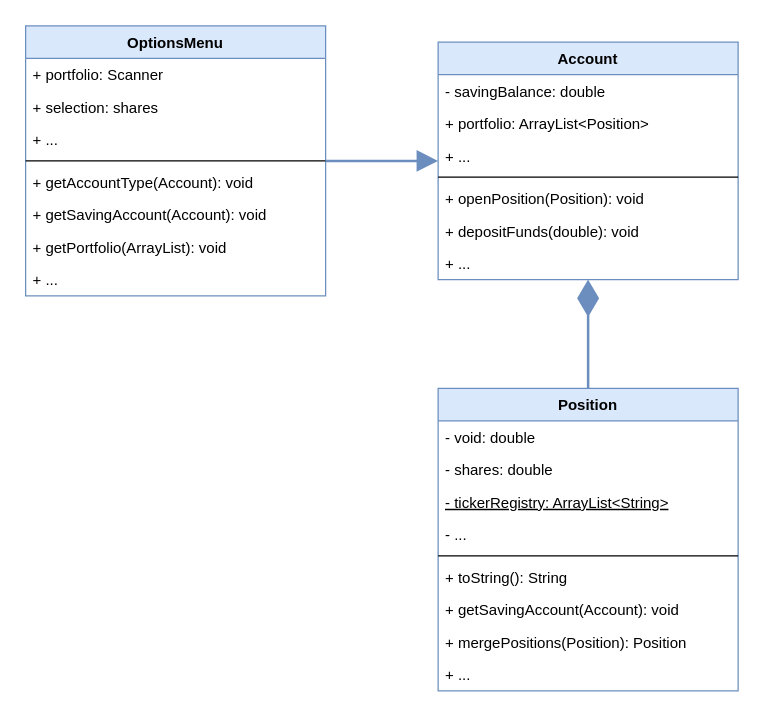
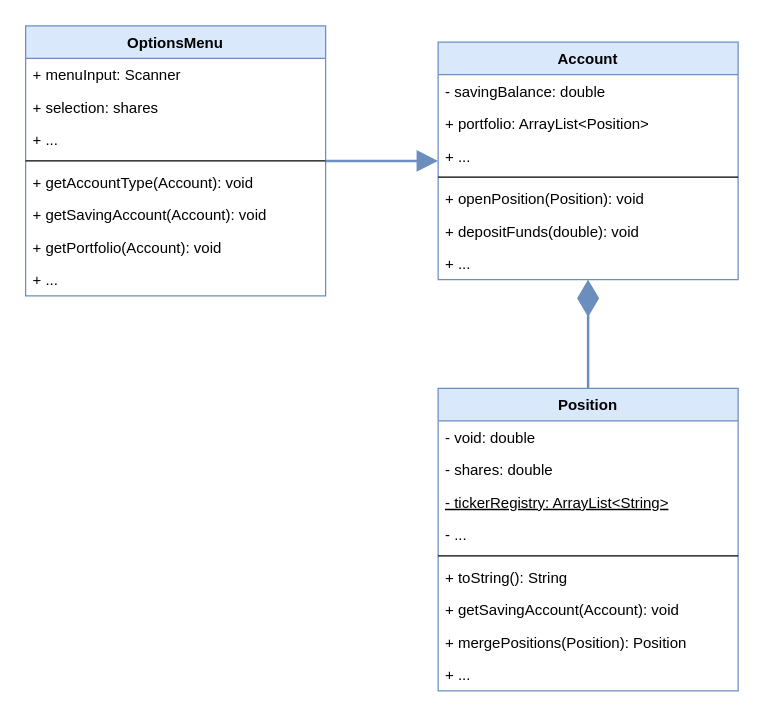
  <mxCell id="0" />
  <mxCell id="1" parent="0" />
  <mxCell id="2" value="OptionsMenu" style="swimlane;fontStyle=1;align=center;verticalAlign=top;childLayout=stackLayout;horizontal=1;startSize=26;horizontalStack=0;resizeParent=1;resizeParentMax=0;resizeLast=0;collapsible=1;marginBottom=0;fillColor=#dae8fc;strokeColor=#6c8ebf;" parent="1" vertex="1"><mxGeometry x="20" y="20" width="240" height="216" as="geometry" /></mxCell>
- <mxCell id="3" value="+ portfolio: Scanner" style="text;strokeColor=none;fillColor=none;align=left;verticalAlign=top;spacingLeft=4;spacingRight=4;overflow=hidden;rotatable=0;points=[[0,0.5],[1,0.5]];portConstraint=eastwest;" parent="2" vertex="1"><mxGeometry y="26" width="240" height="26" as="geometry" /></mxCell>
+ <mxCell id="3" value="+ menuInput: Scanner" style="text;strokeColor=none;fillColor=none;align=left;verticalAlign=top;spacingLeft=4;spacingRight=4;overflow=hidden;rotatable=0;points=[[0,0.5],[1,0.5]];portConstraint=eastwest;" parent="2" vertex="1"><mxGeometry y="26" width="240" height="26" as="geometry" /></mxCell>
  <mxCell id="4" value="+ selection: shares" style="text;strokeColor=none;fillColor=none;align=left;verticalAlign=top;spacingLeft=4;spacingRight=4;overflow=hidden;rotatable=0;points=[[0,0.5],[1,0.5]];portConstraint=eastwest;" parent="2" vertex="1"><mxGeometry y="52" width="240" height="26" as="geometry" /></mxCell>
  <mxCell id="5" value="+ ..." style="text;strokeColor=none;fillColor=none;align=left;verticalAlign=top;spacingLeft=4;spacingRight=4;overflow=hidden;rotatable=0;points=[[0,0.5],[1,0.5]];portConstraint=eastwest;" parent="2" vertex="1"><mxGeometry y="78" width="240" height="26" as="geometry" /></mxCell>
  <mxCell id="6" value="" style="line;strokeWidth=1;fillColor=none;align=left;verticalAlign=middle;spacingTop=-1;spacingLeft=3;spacingRight=3;rotatable=0;labelPosition=right;points=[];portConstraint=eastwest;" parent="2" vertex="1"><mxGeometry y="104" width="240" height="8" as="geometry" /></mxCell>
  <mxCell id="7" value="+ getAccountType(Account): void" style="text;strokeColor=none;fillColor=none;align=left;verticalAlign=top;spacingLeft=4;spacingRight=4;overflow=hidden;rotatable=0;points=[[0,0.5],[1,0.5]];portConstraint=eastwest;" parent="2" vertex="1"><mxGeometry y="112" width="240" height="26" as="geometry" /></mxCell>
  <mxCell id="8" value="+ getSavingAccount(Account): void" style="text;strokeColor=none;fillColor=none;align=left;verticalAlign=top;spacingLeft=4;spacingRight=4;overflow=hidden;rotatable=0;points=[[0,0.5],[1,0.5]];portConstraint=eastwest;" parent="2" vertex="1"><mxGeometry y="138" width="240" height="26" as="geometry" /></mxCell>
- <mxCell id="9" value="+ getPortfolio(ArrayList): void" style="text;strokeColor=none;fillColor=none;align=left;verticalAlign=top;spacingLeft=4;spacingRight=4;overflow=hidden;rotatable=0;points=[[0,0.5],[1,0.5]];portConstraint=eastwest;" parent="2" vertex="1"><mxGeometry y="164" width="240" height="26" as="geometry" /></mxCell>
+ <mxCell id="9" value="+ getPortfolio(Account): void" style="text;strokeColor=none;fillColor=none;align=left;verticalAlign=top;spacingLeft=4;spacingRight=4;overflow=hidden;rotatable=0;points=[[0,0.5],[1,0.5]];portConstraint=eastwest;" parent="2" vertex="1"><mxGeometry y="164" width="240" height="26" as="geometry" /></mxCell>
  <mxCell id="10" value="+ ..." style="text;strokeColor=none;fillColor=none;align=left;verticalAlign=top;spacingLeft=4;spacingRight=4;overflow=hidden;rotatable=0;points=[[0,0.5],[1,0.5]];portConstraint=eastwest;" parent="2" vertex="1"><mxGeometry y="190" width="240" height="26" as="geometry" /></mxCell>
  <mxCell id="11" value="Account" style="swimlane;fontStyle=1;align=center;verticalAlign=top;childLayout=stackLayout;horizontal=1;startSize=26;horizontalStack=0;resizeParent=1;resizeParentMax=0;resizeLast=0;collapsible=1;marginBottom=0;fillColor=#dae8fc;strokeColor=#6c8ebf;" parent="1" vertex="1"><mxGeometry x="350" y="33" width="240" height="190" as="geometry" /></mxCell>
  <mxCell id="12" value="- savingBalance: double" style="text;strokeColor=none;fillColor=none;align=left;verticalAlign=top;spacingLeft=4;spacingRight=4;overflow=hidden;rotatable=0;points=[[0,0.5],[1,0.5]];portConstraint=eastwest;" parent="11" vertex="1"><mxGeometry y="26" width="240" height="26" as="geometry" /></mxCell>
  <mxCell id="13" value="+ portfolio: ArrayList&lt;Position&gt;" style="text;strokeColor=none;fillColor=none;align=left;verticalAlign=top;spacingLeft=4;spacingRight=4;overflow=hidden;rotatable=0;points=[[0,0.5],[1,0.5]];portConstraint=eastwest;" parent="11" vertex="1"><mxGeometry y="52" width="240" height="26" as="geometry" /></mxCell>
  <mxCell id="14" value="+ ..." style="text;strokeColor=none;fillColor=none;align=left;verticalAlign=top;spacingLeft=4;spacingRight=4;overflow=hidden;rotatable=0;points=[[0,0.5],[1,0.5]];portConstraint=eastwest;" parent="11" vertex="1"><mxGeometry y="78" width="240" height="26" as="geometry" /></mxCell>
  <mxCell id="15" value="" style="line;strokeWidth=1;fillColor=none;align=left;verticalAlign=middle;spacingTop=-1;spacingLeft=3;spacingRight=3;rotatable=0;labelPosition=right;points=[];portConstraint=eastwest;" parent="11" vertex="1"><mxGeometry y="104" width="240" height="8" as="geometry" /></mxCell>
  <mxCell id="16" value="+ openPosition(Position): void" style="text;strokeColor=none;fillColor=none;align=left;verticalAlign=top;spacingLeft=4;spacingRight=4;overflow=hidden;rotatable=0;points=[[0,0.5],[1,0.5]];portConstraint=eastwest;" parent="11" vertex="1"><mxGeometry y="112" width="240" height="26" as="geometry" /></mxCell>
  <mxCell id="17" value="+ depositFunds(double): void" style="text;strokeColor=none;fillColor=none;align=left;verticalAlign=top;spacingLeft=4;spacingRight=4;overflow=hidden;rotatable=0;points=[[0,0.5],[1,0.5]];portConstraint=eastwest;" parent="11" vertex="1"><mxGeometry y="138" width="240" height="26" as="geometry" /></mxCell>
  <mxCell id="18" value="+ ..." style="text;strokeColor=none;fillColor=none;align=left;verticalAlign=top;spacingLeft=4;spacingRight=4;overflow=hidden;rotatable=0;points=[[0,0.5],[1,0.5]];portConstraint=eastwest;" parent="11" vertex="1"><mxGeometry y="164" width="240" height="26" as="geometry" /></mxCell>
  <mxCell id="19" value="Position" style="swimlane;fontStyle=1;align=center;verticalAlign=top;childLayout=stackLayout;horizontal=1;startSize=26;horizontalStack=0;resizeParent=1;resizeParentMax=0;resizeLast=0;collapsible=1;marginBottom=0;fillColor=#dae8fc;strokeColor=#6c8ebf;" parent="1" vertex="1"><mxGeometry x="350" y="310" width="240" height="242" as="geometry" /></mxCell>
  <mxCell id="20" value="- void: double" style="text;strokeColor=none;fillColor=none;align=left;verticalAlign=top;spacingLeft=4;spacingRight=4;overflow=hidden;rotatable=0;points=[[0,0.5],[1,0.5]];portConstraint=eastwest;" parent="19" vertex="1"><mxGeometry y="26" width="240" height="26" as="geometry" /></mxCell>
  <mxCell id="21" value="- shares: double" style="text;strokeColor=none;fillColor=none;align=left;verticalAlign=top;spacingLeft=4;spacingRight=4;overflow=hidden;rotatable=0;points=[[0,0.5],[1,0.5]];portConstraint=eastwest;" parent="19" vertex="1"><mxGeometry y="52" width="240" height="26" as="geometry" /></mxCell>
  <mxCell id="22" value="- tickerRegistry: ArrayList&lt;String&gt;" style="text;strokeColor=none;fillColor=none;align=left;verticalAlign=top;spacingLeft=4;spacingRight=4;overflow=hidden;rotatable=0;points=[[0,0.5],[1,0.5]];portConstraint=eastwest;fontStyle=4" parent="19" vertex="1"><mxGeometry y="78" width="240" height="26" as="geometry" /></mxCell>
  <mxCell id="23" value="- ..." style="text;strokeColor=none;fillColor=none;align=left;verticalAlign=top;spacingLeft=4;spacingRight=4;overflow=hidden;rotatable=0;points=[[0,0.5],[1,0.5]];portConstraint=eastwest;" parent="19" vertex="1"><mxGeometry y="104" width="240" height="26" as="geometry" /></mxCell>
  <mxCell id="24" value="" style="line;strokeWidth=1;fillColor=none;align=left;verticalAlign=middle;spacingTop=-1;spacingLeft=3;spacingRight=3;rotatable=0;labelPosition=right;points=[];portConstraint=eastwest;" parent="19" vertex="1"><mxGeometry y="130" width="240" height="8" as="geometry" /></mxCell>
  <mxCell id="25" value="+ toString(): String" style="text;strokeColor=none;fillColor=none;align=left;verticalAlign=top;spacingLeft=4;spacingRight=4;overflow=hidden;rotatable=0;points=[[0,0.5],[1,0.5]];portConstraint=eastwest;" parent="19" vertex="1"><mxGeometry y="138" width="240" height="26" as="geometry" /></mxCell>
  <mxCell id="26" value="+ getSavingAccount(Account): void" style="text;strokeColor=none;fillColor=none;align=left;verticalAlign=top;spacingLeft=4;spacingRight=4;overflow=hidden;rotatable=0;points=[[0,0.5],[1,0.5]];portConstraint=eastwest;" parent="19" vertex="1"><mxGeometry y="164" width="240" height="26" as="geometry" /></mxCell>
  <mxCell id="27" value="+ mergePositions(Position): Position" style="text;strokeColor=none;fillColor=none;align=left;verticalAlign=top;spacingLeft=4;spacingRight=4;overflow=hidden;rotatable=0;points=[[0,0.5],[1,0.5]];portConstraint=eastwest;" parent="19" vertex="1"><mxGeometry y="190" width="240" height="26" as="geometry" /></mxCell>
  <mxCell id="28" value="+ ..." style="text;strokeColor=none;fillColor=none;align=left;verticalAlign=top;spacingLeft=4;spacingRight=4;overflow=hidden;rotatable=0;points=[[0,0.5],[1,0.5]];portConstraint=eastwest;" parent="19" vertex="1"><mxGeometry y="216" width="240" height="26" as="geometry" /></mxCell>
  <mxCell id="29" value="" style="endArrow=diamondThin;endFill=1;endSize=24;html=1;rounded=0;exitX=0.5;exitY=0;exitDx=0;exitDy=0;fillColor=#dae8fc;strokeColor=#6c8ebf;strokeWidth=2;" parent="1" source="19" target="18" edge="1"><mxGeometry width="160" relative="1" as="geometry"><mxPoint x="320" y="160" as="sourcePoint" /><mxPoint x="480" y="160" as="targetPoint" /></mxGeometry></mxCell>
  <mxCell id="30" value="" style="endArrow=block;endFill=1;endSize=12;html=1;rounded=0;fillColor=#dae8fc;strokeColor=#6c8ebf;strokeWidth=2;" parent="1" source="2" target="11" edge="1"><mxGeometry width="160" relative="1" as="geometry"><mxPoint x="270" y="140" as="sourcePoint" /><mxPoint x="430" y="140" as="targetPoint" /></mxGeometry></mxCell>
